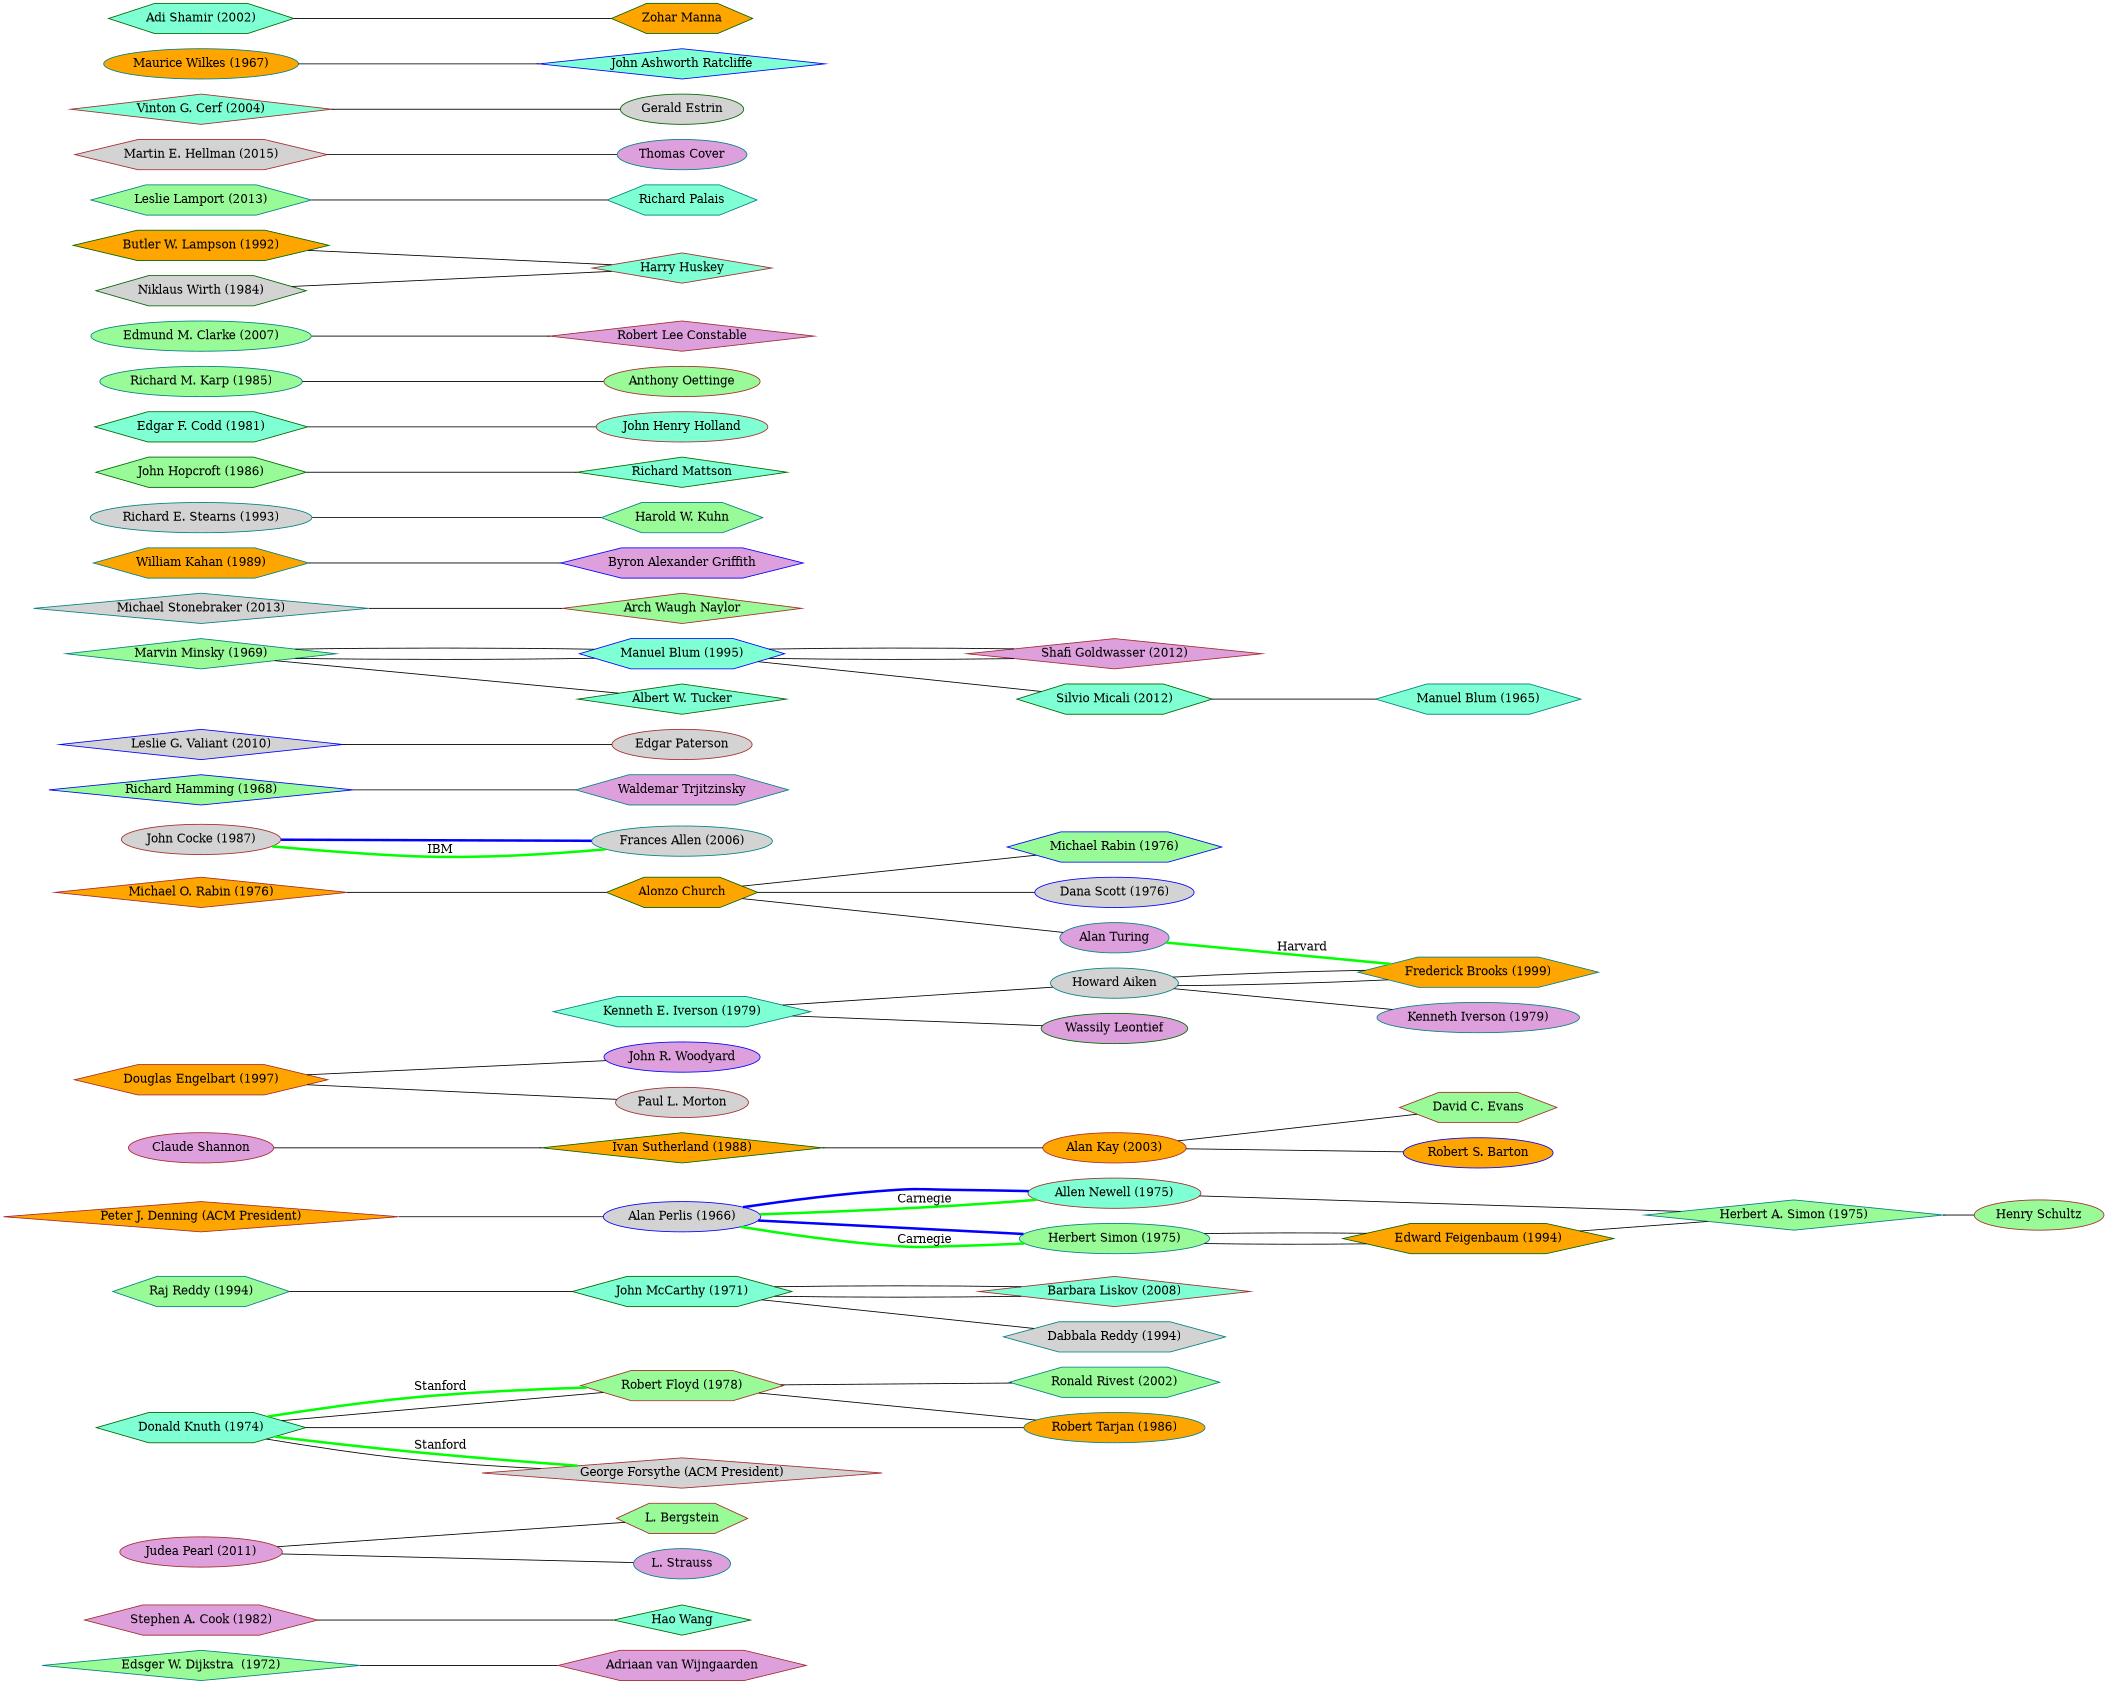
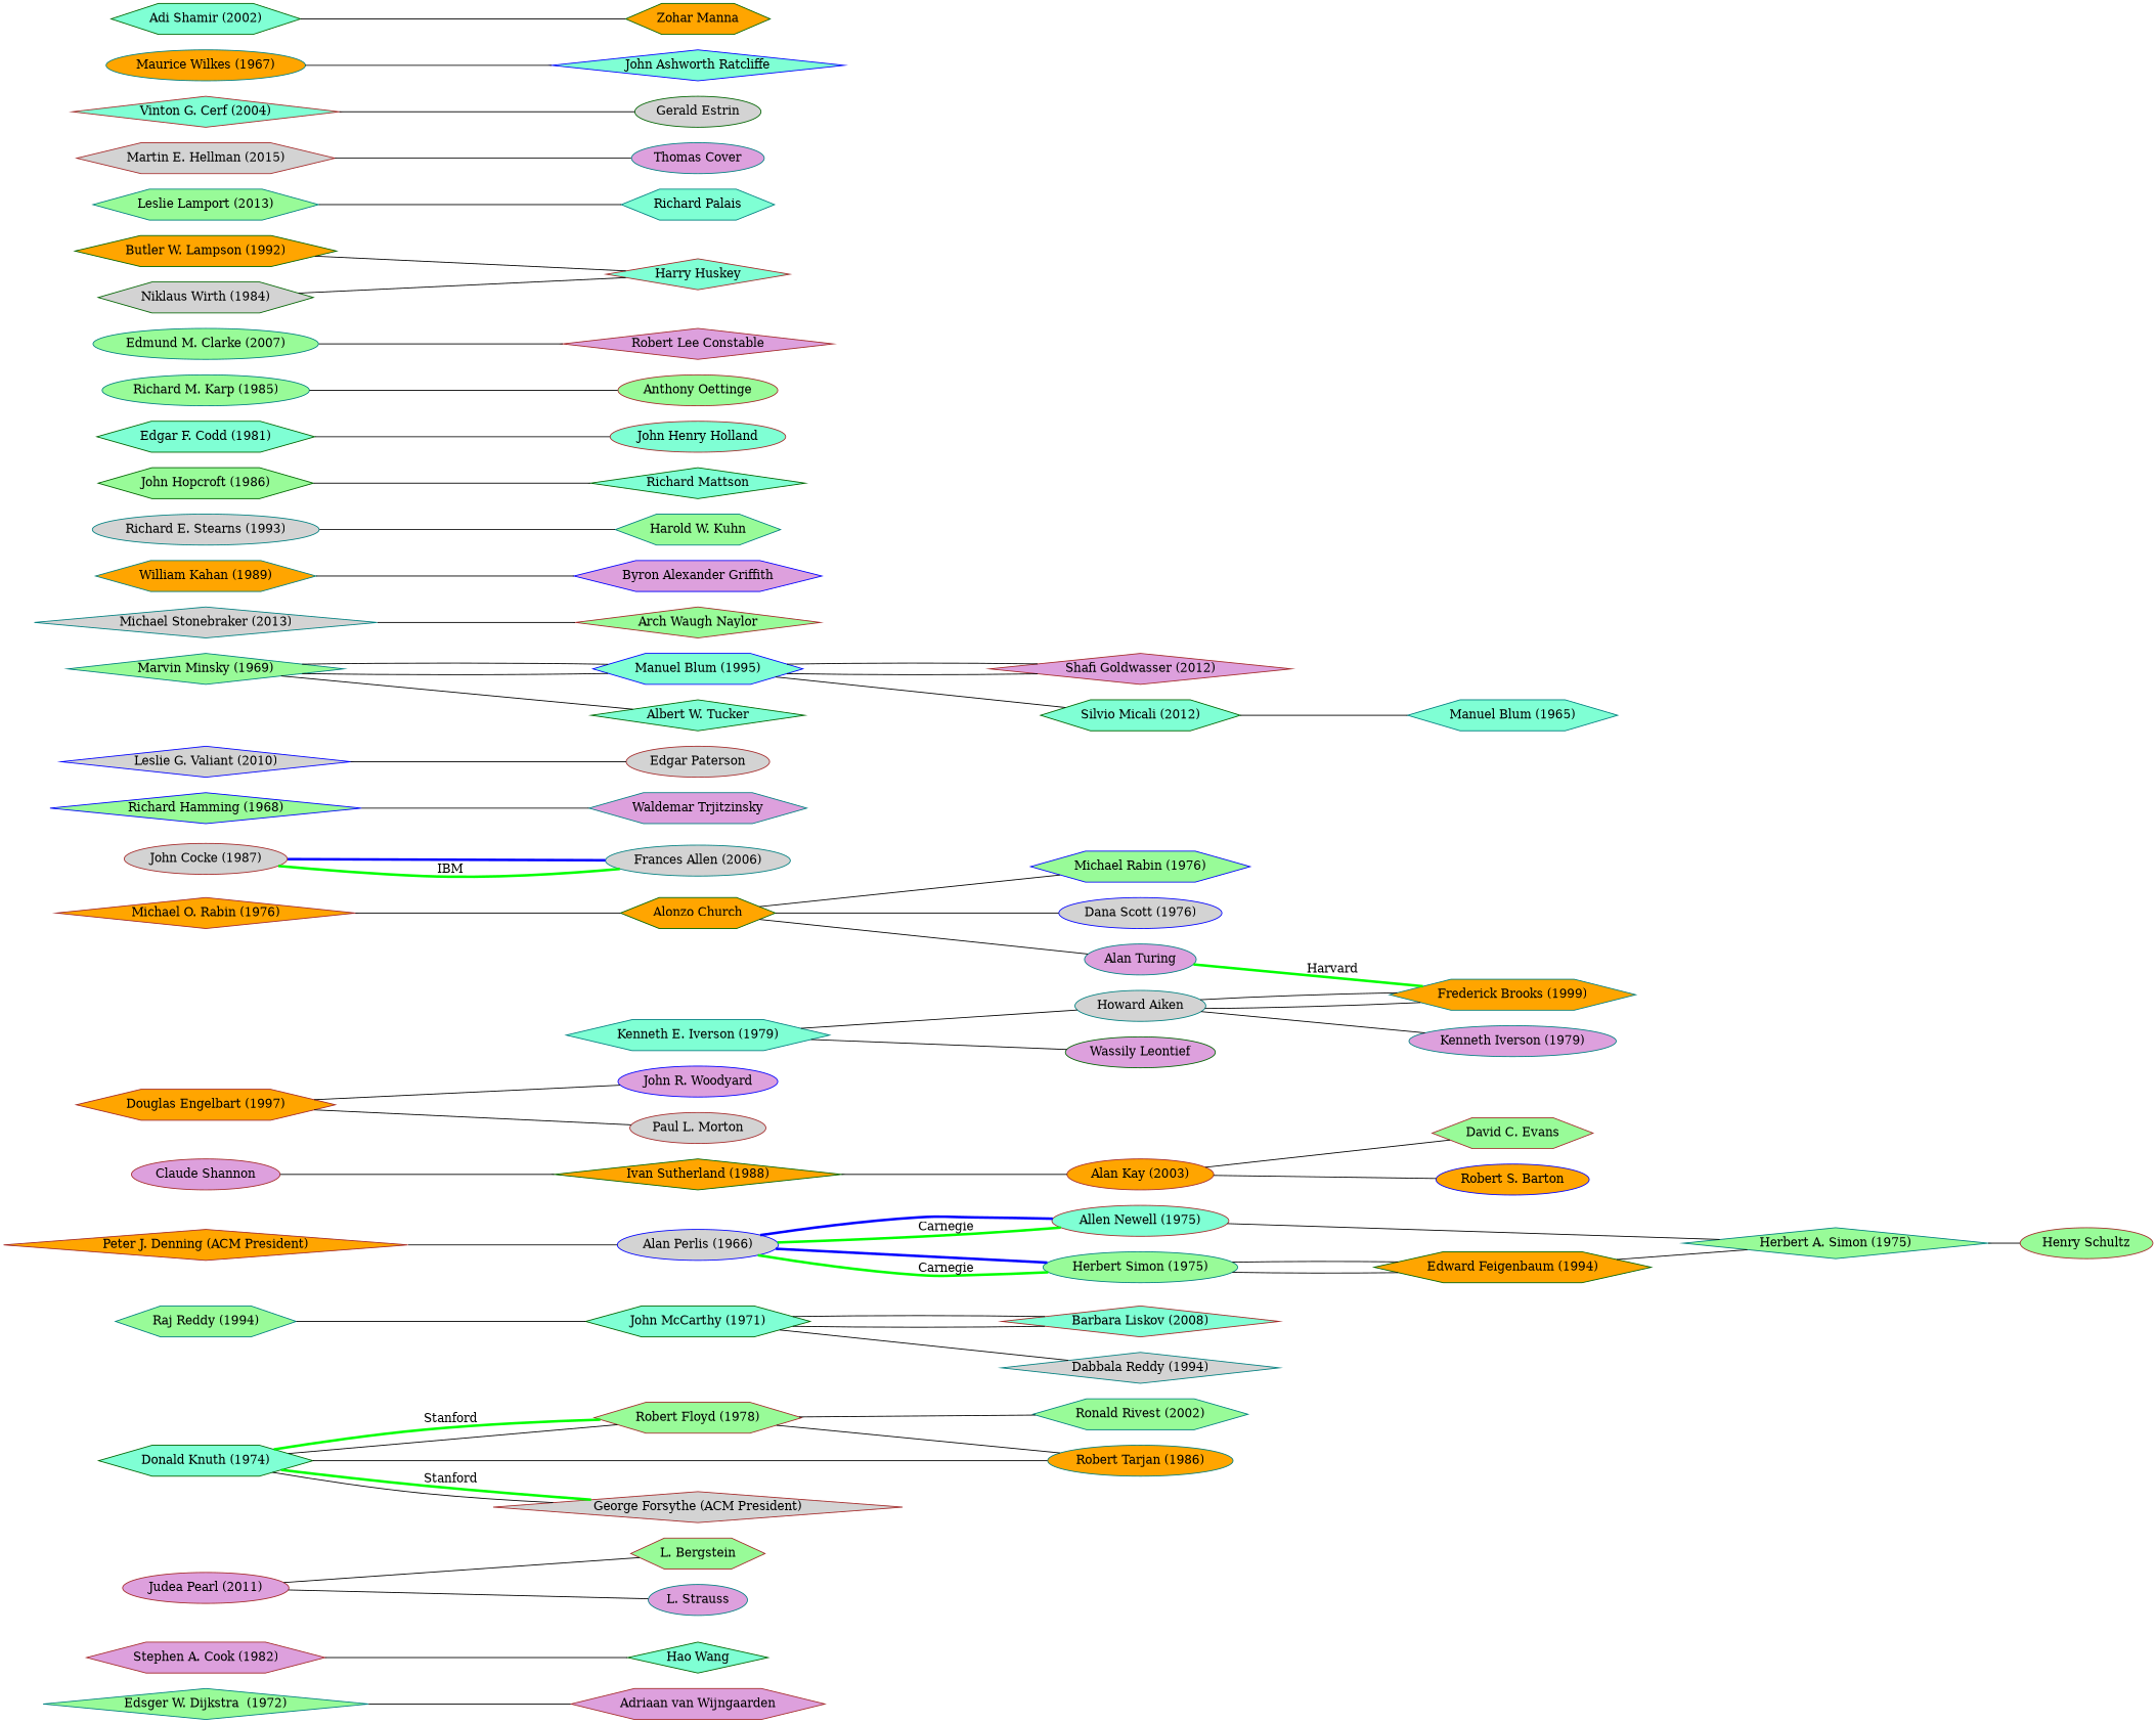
  graph {
    rankdir=LR
    node [color=teal fillcolor=palegreen shape=hexagon style=filled]
    "Edsger W. Dijkstra  (1972)" [shape=diamond]
    "Adriaan van Wijngaarden" [color=brown fillcolor=plum]
    "Hao Wang" [color=darkgreen fillcolor=aquamarine shape=diamond]
    "Judea Pearl (2011)" [color=brown fillcolor=plum shape=ellipse]
    "L. Bergstein" [color=brown]
    "L. Strauss" [fillcolor=plum shape=ellipse]
    "Robert Floyd (1978)" [color=brown]
    "Robert Tarjan (1986)" [fillcolor=orange shape=ellipse]
    "Ronald Rivest (2002)"
-   "Dabbala Reddy (1994)" [fillcolor=lightgrey]
+   "Dabbala Reddy (1994)" [fillcolor=lightgrey shape=diamond]
    "Herbert A. Simon (1975)" [shape=diamond]
    "Henry Schultz" [color=brown shape=ellipse]
    "David C. Evans" [color=brown]
    "Robert S. Barton" [color=blue fillcolor=orange shape=ellipse]
    "John R. Woodyard" [color=blue fillcolor=plum shape=ellipse]
    "Frederick Brooks (1999)" [fillcolor=orange]
    "Michael O. Rabin (1976)" [color=brown fillcolor=orange shape=diamond]
    "Alonzo Church" [color=darkgreen fillcolor=orange]
    "Michael Rabin (1976)" [color=blue]
    "Dana Scott (1976)" [color=blue fillcolor=lightgrey shape=ellipse]
    "Alan Turing" [fillcolor=plum shape=ellipse]
    "John Cocke (1987)" [color=brown fillcolor=lightgrey shape=ellipse]
    "Frances Allen (2006)" [fillcolor=lightgrey shape=ellipse]
    "Ivan Sutherland (1988)" [color=darkgreen fillcolor=orange shape=diamond]
    "Alan Kay (2003)" [color=brown fillcolor=orange shape=ellipse]
    "Kenneth Iverson (1979)" [fillcolor=plum shape=ellipse]
    "Richard Hamming (1968)" [color=blue shape=diamond]
    "Waldemar Trjitzinsky" [fillcolor=plum]
    "Barbara Liskov (2008)" [color=brown fillcolor=aquamarine shape=diamond]
    "John McCarthy (1971)" [color=darkgreen fillcolor=aquamarine]
    "Howard Aiken" [fillcolor=lightgrey shape=ellipse]
    n32 [color=brown fillcolor=lightgrey label="Edgar Paterson" shape=ellipse]
    "Albert W. Tucker" [color=darkgreen fillcolor=aquamarine shape=diamond]
    "Arch Waugh Naylor" [color=brown shape=diamond]
    "Shafi Goldwasser (2012)" [color=brown fillcolor=plum shape=diamond]
    "Manuel Blum (1995)" [color=blue fillcolor=aquamarine]
    "Marvin Minsky (1969)" [shape=diamond]
    "Silvio Micali (2012)" [color=darkgreen fillcolor=aquamarine]
    "Allen Newell (1975)" [color=brown fillcolor=aquamarine shape=ellipse]
    "Paul L. Morton" [color=brown fillcolor=lightgrey shape=ellipse]
    "Manuel Blum (1965)" [fillcolor=aquamarine]
    "Byron Alexander Griffith" [color=blue fillcolor=plum]
    "Richard E. Stearns (1993)" [fillcolor=lightgrey shape=ellipse]
    "Harold W. Kuhn"
    "John Hopcroft (1986)" [color=darkgreen]
    "Richard Mattson" [color=darkgreen fillcolor=aquamarine shape=diamond]
    "George Forsythe (ACM President)" [color=brown fillcolor=lightgrey shape=diamond]
    "Donald Knuth (1974)" [color=darkgreen fillcolor=aquamarine]
    "John Henry Holland" [color=brown fillcolor=aquamarine shape=ellipse]
    "Kenneth E. Iverson (1979)" [fillcolor=aquamarine]
    "Wassily Leontief" [color=darkgreen fillcolor=plum shape=ellipse]
    "Anthony Oettinge" [color=brown shape=ellipse]
    "Alan Perlis (1966)" [color=blue fillcolor=lightgrey shape=ellipse]
    "Herbert Simon (1975)" [shape=ellipse]
    "Edward Feigenbaum (1994)" [color=darkgreen fillcolor=orange]
    "Robert Lee Constable" [color=brown fillcolor=plum shape=diamond]
    "Raj Reddy (1994)"
    "Douglas Engelbart (1997)" [color=brown fillcolor=orange]
    "Butler W. Lampson (1992)" [color=darkgreen fillcolor=orange]
    "Harry Huskey" [color=brown fillcolor=aquamarine shape=diamond]
    "Claude Shannon" [color=brown fillcolor=plum shape=ellipse]
    "Stephen A. Cook (1982)" [color=brown fillcolor=plum]
    "Richard Palais" [fillcolor=aquamarine]
    "Leslie Lamport (2013)"
    "Leslie G. Valiant (2010)" [color=blue fillcolor=lightgrey shape=diamond]
    "Edgar F. Codd (1981)" [color=darkgreen fillcolor=aquamarine]
    "Thomas Cover" [fillcolor=plum shape=ellipse]
    "Richard M. Karp (1985)" [shape=ellipse]
    "Vinton G. Cerf (2004)" [color=brown fillcolor=aquamarine shape=diamond]
    "Gerald Estrin" [color=darkgreen fillcolor=lightgrey shape=ellipse]
    "Michael Stonebraker (2013)" [fillcolor=lightgrey shape=diamond]
    "Edmund M. Clarke (2007)" [shape=ellipse]
    "John Ashworth Ratcliffe" [color=blue fillcolor=aquamarine shape=diamond]
    "Maurice Wilkes (1967)" [fillcolor=orange shape=ellipse]
    "Martin E. Hellman (2015)" [color=brown fillcolor=lightgrey]
    "Niklaus Wirth (1984)" [color=darkgreen fillcolor=lightgrey]
    "William Kahan (1989)" [fillcolor=orange]
    "Peter J. Denning (ACM President)" [color=brown fillcolor=orange shape=diamond]
    "Zohar Manna" [color=darkgreen fillcolor=orange]
    "Adi Shamir (2002)" [color=darkgreen fillcolor=aquamarine]
    "Edsger W. Dijkstra  (1972)" -- "Adriaan van Wijngaarden"
    "Judea Pearl (2011)" -- "L. Bergstein"
    "Judea Pearl (2011)" -- "L. Strauss"
    "Robert Floyd (1978)" -- "Robert Tarjan (1986)"
    "Robert Floyd (1978)" -- "Ronald Rivest (2002)"
    "Herbert A. Simon (1975)" -- "Henry Schultz"
    "Michael O. Rabin (1976)" -- "Alonzo Church"
    "Alonzo Church" -- "Michael Rabin (1976)"
    "Alonzo Church" -- "Dana Scott (1976)"
    "Alonzo Church" -- "Alan Turing"
    "Alan Turing" -- "Frederick Brooks (1999)" [color=green label=Harvard penwidth=3]
    "John Cocke (1987)" -- "Frances Allen (2006)" [color=blue penwidth=3]
    "John Cocke (1987)" -- "Frances Allen (2006)" [color=green label=IBM penwidth=3]
    "Ivan Sutherland (1988)" -- "Alan Kay (2003)"
    "Alan Kay (2003)" -- "David C. Evans"
    "Alan Kay (2003)" -- "Robert S. Barton"
    "Richard Hamming (1968)" -- "Waldemar Trjitzinsky"
    "Barbara Liskov (2008)" -- "John McCarthy (1971)"
    "John McCarthy (1971)" -- "Dabbala Reddy (1994)"
    "John McCarthy (1971)" -- "Barbara Liskov (2008)"
    "Howard Aiken" -- "Frederick Brooks (1999)"
    "Howard Aiken" -- "Frederick Brooks (1999)"
    "Howard Aiken" -- "Kenneth Iverson (1979)"
    "Shafi Goldwasser (2012)" -- "Manuel Blum (1995)"
    "Manuel Blum (1995)" -- "Shafi Goldwasser (2012)"
    "Manuel Blum (1995)" -- "Marvin Minsky (1969)"
    "Manuel Blum (1995)" -- "Silvio Micali (2012)"
    "Marvin Minsky (1969)" -- "Albert W. Tucker"
    "Marvin Minsky (1969)" -- "Manuel Blum (1995)"
    "Silvio Micali (2012)" -- "Manuel Blum (1965)"
    "Allen Newell (1975)" -- "Herbert A. Simon (1975)"
    "Richard E. Stearns (1993)" -- "Harold W. Kuhn"
    "John Hopcroft (1986)" -- "Richard Mattson"
    "Donald Knuth (1974)" -- "Robert Floyd (1978)" [color=green label=Stanford penwidth=3]
    "Donald Knuth (1974)" -- "Robert Floyd (1978)"
    "Donald Knuth (1974)" -- "Robert Tarjan (1986)"
    "Donald Knuth (1974)" -- "George Forsythe (ACM President)" [color=green label=Stanford penwidth=3]
    "Donald Knuth (1974)" -- "George Forsythe (ACM President)"
    "Kenneth E. Iverson (1979)" -- "Howard Aiken"
    "Kenneth E. Iverson (1979)" -- "Wassily Leontief"
    "Alan Perlis (1966)" -- "Allen Newell (1975)" [color=blue penwidth=3]
    "Alan Perlis (1966)" -- "Allen Newell (1975)" [color=green label=Carnegie penwidth=3]
    "Alan Perlis (1966)" -- "Herbert Simon (1975)" [color=blue penwidth=3]
    "Alan Perlis (1966)" -- "Herbert Simon (1975)" [color=green label=Carnegie penwidth=3]
    "Herbert Simon (1975)" -- "Edward Feigenbaum (1994)"
    "Edward Feigenbaum (1994)" -- "Herbert A. Simon (1975)"
    "Edward Feigenbaum (1994)" -- "Herbert Simon (1975)"
    "Raj Reddy (1994)" -- "John McCarthy (1971)"
    "Douglas Engelbart (1997)" -- "John R. Woodyard"
    "Douglas Engelbart (1997)" -- "Paul L. Morton"
    "Butler W. Lampson (1992)" -- "Harry Huskey"
    "Claude Shannon" -- "Ivan Sutherland (1988)"
    "Stephen A. Cook (1982)" -- "Hao Wang"
    "Leslie Lamport (2013)" -- "Richard Palais"
    "Leslie G. Valiant (2010)" -- n32
    "Edgar F. Codd (1981)" -- "John Henry Holland"
    "Richard M. Karp (1985)" -- "Anthony Oettinge"
    "Vinton G. Cerf (2004)" -- "Gerald Estrin"
    "Michael Stonebraker (2013)" -- "Arch Waugh Naylor"
    "Edmund M. Clarke (2007)" -- "Robert Lee Constable"
    "Maurice Wilkes (1967)" -- "John Ashworth Ratcliffe"
    "Martin E. Hellman (2015)" -- "Thomas Cover"
    "Niklaus Wirth (1984)" -- "Harry Huskey"
    "William Kahan (1989)" -- "Byron Alexander Griffith"
    "Peter J. Denning (ACM President)" -- "Alan Perlis (1966)"
    "Adi Shamir (2002)" -- "Zohar Manna"
  }
